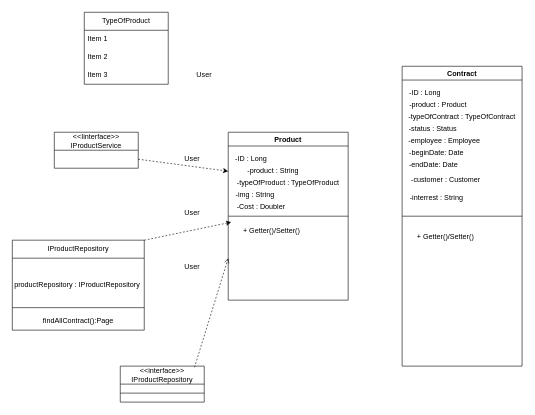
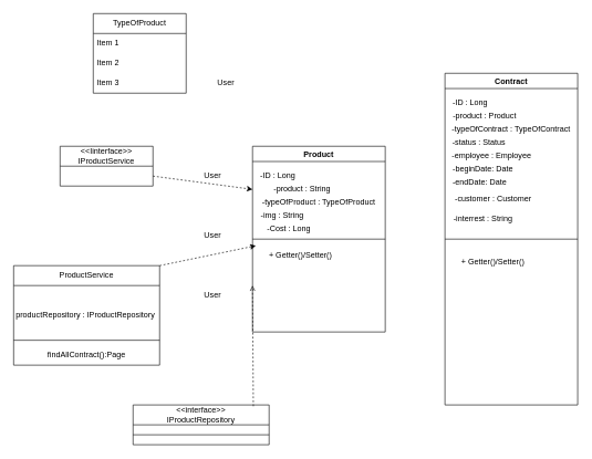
  <mxCell id="0" />
  <mxCell id="1" parent="0" />
  <mxCell id="2" value="Product" style="swimlane;whiteSpace=wrap;html=1;" vertex="1" parent="1"><mxGeometry x="380" y="220" width="200" height="280" as="geometry" /></mxCell>
  <mxCell id="3" value="-product : String" style="text;html=1;strokeColor=none;fillColor=none;align=center;verticalAlign=middle;whiteSpace=wrap;rounded=0;" vertex="1" parent="2"><mxGeometry y="50" width="150" height="30" as="geometry" /></mxCell>
  <mxCell id="4" value="-typeOfProduct : TypeOfProduct" style="text;html=1;strokeColor=none;fillColor=none;align=center;verticalAlign=middle;whiteSpace=wrap;rounded=0;" vertex="1" parent="2"><mxGeometry x="5" y="70" width="190" height="30" as="geometry" /></mxCell>
  <mxCell id="5" value="-img : String" style="text;html=1;strokeColor=none;fillColor=none;align=center;verticalAlign=middle;whiteSpace=wrap;rounded=0;" vertex="1" parent="2"><mxGeometry x="5" y="90" width="80" height="30" as="geometry" /></mxCell>
- <mxCell id="6" value="-Cost : Doubler" style="text;html=1;strokeColor=none;fillColor=none;align=center;verticalAlign=middle;whiteSpace=wrap;rounded=0;" vertex="1" parent="2"><mxGeometry x="5" y="110" width="100" height="30" as="geometry" /></mxCell>
+ <mxCell id="6" value="-Cost : Long" style="text;html=1;strokeColor=none;fillColor=none;align=center;verticalAlign=middle;whiteSpace=wrap;rounded=0;" vertex="1" parent="2"><mxGeometry x="5" y="110" width="100" height="30" as="geometry" /></mxCell>
  <mxCell id="7" value="-ID : Long&amp;nbsp;" style="text;html=1;strokeColor=none;fillColor=none;align=center;verticalAlign=middle;whiteSpace=wrap;rounded=0;" vertex="1" parent="2"><mxGeometry x="10" y="30" width="60" height="30" as="geometry" /></mxCell>
  <mxCell id="8" value="+ Getter()/Setter()" style="text;html=1;strokeColor=none;fillColor=none;align=center;verticalAlign=middle;whiteSpace=wrap;rounded=0;" vertex="1" parent="2"><mxGeometry x="5" y="150" width="135" height="30" as="geometry" /></mxCell>
  <mxCell id="9" value="" style="endArrow=none;html=1;rounded=0;entryX=1;entryY=0.5;entryDx=0;entryDy=0;exitX=0;exitY=0.5;exitDx=0;exitDy=0;" edge="1" parent="1" source="2" target="2"><mxGeometry width="50" height="50" relative="1" as="geometry"><mxPoint x="400" y="1065" as="sourcePoint" /><mxPoint x="450" y="1015" as="targetPoint" /></mxGeometry></mxCell>
  <mxCell id="10" value="Contract" style="swimlane;whiteSpace=wrap;html=1;" vertex="1" parent="1"><mxGeometry x="670" y="110" width="200" height="500" as="geometry" /></mxCell>
  <mxCell id="11" value="-product : Product" style="text;html=1;strokeColor=none;fillColor=none;align=center;verticalAlign=middle;whiteSpace=wrap;rounded=0;" vertex="1" parent="10"><mxGeometry x="-15" y="50" width="150" height="30" as="geometry" /></mxCell>
  <mxCell id="12" value="-typeOfContract : TypeOfContract" style="text;html=1;strokeColor=none;fillColor=none;align=center;verticalAlign=middle;whiteSpace=wrap;rounded=0;" vertex="1" parent="10"><mxGeometry x="5" y="70" width="190" height="30" as="geometry" /></mxCell>
  <mxCell id="13" value="-status : Status" style="text;html=1;strokeColor=none;fillColor=none;align=center;verticalAlign=middle;whiteSpace=wrap;rounded=0;" vertex="1" parent="10"><mxGeometry x="-16" y="90" width="135" height="30" as="geometry" /></mxCell>
  <mxCell id="14" value="-employee : Employee" style="text;html=1;strokeColor=none;fillColor=none;align=center;verticalAlign=middle;whiteSpace=wrap;rounded=0;" vertex="1" parent="10"><mxGeometry x="-7.5" y="110" width="155" height="30" as="geometry" /></mxCell>
  <mxCell id="15" value="-ID : Long&amp;nbsp;" style="text;html=1;strokeColor=none;fillColor=none;align=center;verticalAlign=middle;whiteSpace=wrap;rounded=0;" vertex="1" parent="10"><mxGeometry x="10" y="30" width="60" height="30" as="geometry" /></mxCell>
  <mxCell id="16" value="+ Getter()/Setter()" style="text;html=1;strokeColor=none;fillColor=none;align=center;verticalAlign=middle;whiteSpace=wrap;rounded=0;" vertex="1" parent="10"><mxGeometry x="5" y="270" width="135" height="30" as="geometry" /></mxCell>
  <mxCell id="17" value="-beginDate: Date" style="text;html=1;strokeColor=none;fillColor=none;align=center;verticalAlign=middle;whiteSpace=wrap;rounded=0;" vertex="1" parent="10"><mxGeometry x="5" y="130" width="105" height="30" as="geometry" /></mxCell>
  <mxCell id="18" value="-endDate: Date" style="text;html=1;strokeColor=none;fillColor=none;align=center;verticalAlign=middle;whiteSpace=wrap;rounded=0;" vertex="1" parent="10"><mxGeometry y="150" width="105" height="30" as="geometry" /></mxCell>
  <mxCell id="19" value="-customer : Customer" style="text;html=1;strokeColor=none;fillColor=none;align=center;verticalAlign=middle;whiteSpace=wrap;rounded=0;" vertex="1" parent="10"><mxGeometry x="-7.5" y="175" width="160" height="30" as="geometry" /></mxCell>
  <mxCell id="20" value="-interrest : String" style="text;html=1;strokeColor=none;fillColor=none;align=center;verticalAlign=middle;whiteSpace=wrap;rounded=0;" vertex="1" parent="10"><mxGeometry x="-10" y="205" width="135" height="30" as="geometry" /></mxCell>
  <mxCell id="21" value="" style="endArrow=none;html=1;rounded=0;entryX=0;entryY=0.5;entryDx=0;entryDy=0;exitX=1;exitY=0.5;exitDx=0;exitDy=0;" edge="1" parent="1" source="10" target="10"><mxGeometry width="50" height="50" relative="1" as="geometry"><mxPoint x="620" y="420" as="sourcePoint" /><mxPoint x="670" y="370" as="targetPoint" /></mxGeometry></mxCell>
- <mxCell id="22" value="&amp;lt;&amp;lt;interface&amp;gt;&amp;gt;&lt;br&gt;IProductRepository" style="swimlane;fontStyle=0;childLayout=stackLayout;horizontal=1;startSize=30;horizontalStack=0;resizeParent=1;resizeParentMax=0;resizeLast=0;collapsible=1;marginBottom=0;whiteSpace=wrap;html=1;" vertex="1" parent="1"><mxGeometry x="200" y="610" width="140" height="60" as="geometry" /></mxCell>
- <mxCell id="23" value="IProductRepository" style="swimlane;fontStyle=0;childLayout=stackLayout;horizontal=1;startSize=30;horizontalStack=0;resizeParent=1;resizeParentMax=0;resizeLast=0;collapsible=1;marginBottom=0;whiteSpace=wrap;html=1;" vertex="1" parent="1"><mxGeometry x="20" y="400" width="220" height="150" as="geometry" /></mxCell>
+ <mxCell id="22" value="&amp;lt;&amp;lt;interface&amp;gt;&amp;gt;&lt;br&gt;IProductRepository" style="swimlane;fontStyle=0;childLayout=stackLayout;horizontal=1;startSize=30;horizontalStack=0;resizeParent=1;resizeParentMax=0;resizeLast=0;collapsible=1;marginBottom=0;whiteSpace=wrap;html=1;" vertex="1" parent="1"><mxGeometry x="200" y="610" width="205" height="60" as="geometry" /></mxCell>
+ <mxCell id="23" value="ProductService" style="swimlane;fontStyle=0;childLayout=stackLayout;horizontal=1;startSize=30;horizontalStack=0;resizeParent=1;resizeParentMax=0;resizeLast=0;collapsible=1;marginBottom=0;whiteSpace=wrap;html=1;" vertex="1" parent="1"><mxGeometry x="20" y="400" width="220" height="150" as="geometry" /></mxCell>
  <mxCell id="24" value="productRepository : IProductRepository&amp;nbsp;" style="text;html=1;strokeColor=none;fillColor=none;align=center;verticalAlign=middle;whiteSpace=wrap;rounded=0;" vertex="1" parent="23"><mxGeometry y="30" width="220" height="90" as="geometry" /></mxCell>
  <mxCell id="25" value="findAllContract():Page" style="text;html=1;strokeColor=none;fillColor=none;align=center;verticalAlign=middle;whiteSpace=wrap;rounded=0;" vertex="1" parent="23"><mxGeometry y="120" width="220" height="30" as="geometry" /></mxCell>
  <mxCell id="26" value="&amp;lt;&amp;lt;Iinterface&amp;gt;&amp;gt;&lt;br&gt;IProductService" style="swimlane;fontStyle=0;childLayout=stackLayout;horizontal=1;startSize=30;horizontalStack=0;resizeParent=1;resizeParentMax=0;resizeLast=0;collapsible=1;marginBottom=0;whiteSpace=wrap;html=1;" vertex="1" parent="1"><mxGeometry x="90" y="220" width="140" height="60" as="geometry" /></mxCell>
  <mxCell id="27" value="TypeOfProduct" style="swimlane;fontStyle=0;childLayout=stackLayout;horizontal=1;startSize=30;horizontalStack=0;resizeParent=1;resizeParentMax=0;resizeLast=0;collapsible=1;marginBottom=0;whiteSpace=wrap;html=1;" vertex="1" parent="1"><mxGeometry x="140" y="20" width="140" height="120" as="geometry" /></mxCell>
  <mxCell id="28" value="Item 1" style="text;strokeColor=none;fillColor=none;align=left;verticalAlign=middle;spacingLeft=4;spacingRight=4;overflow=hidden;points=[[0,0.5],[1,0.5]];portConstraint=eastwest;rotatable=0;whiteSpace=wrap;html=1;" vertex="1" parent="27"><mxGeometry y="30" width="140" height="30" as="geometry" /></mxCell>
  <mxCell id="29" value="Item 2" style="text;strokeColor=none;fillColor=none;align=left;verticalAlign=middle;spacingLeft=4;spacingRight=4;overflow=hidden;points=[[0,0.5],[1,0.5]];portConstraint=eastwest;rotatable=0;whiteSpace=wrap;html=1;" vertex="1" parent="27"><mxGeometry y="60" width="140" height="30" as="geometry" /></mxCell>
  <mxCell id="30" value="Item 3" style="text;strokeColor=none;fillColor=none;align=left;verticalAlign=middle;spacingLeft=4;spacingRight=4;overflow=hidden;points=[[0,0.5],[1,0.5]];portConstraint=eastwest;rotatable=0;whiteSpace=wrap;html=1;" vertex="1" parent="27"><mxGeometry y="90" width="140" height="30" as="geometry" /></mxCell>
  <mxCell id="31" value="" style="endArrow=none;html=1;rounded=0;entryX=1;entryY=0.75;entryDx=0;entryDy=0;exitX=0;exitY=0.75;exitDx=0;exitDy=0;" edge="1" parent="1" source="22" target="22"><mxGeometry width="50" height="50" relative="1" as="geometry"><mxPoint x="150" y="650" as="sourcePoint" /><mxPoint x="200" y="600" as="targetPoint" /></mxGeometry></mxCell>
  <mxCell id="32" value="" style="endArrow=none;html=1;rounded=0;entryX=1;entryY=0.75;entryDx=0;entryDy=0;exitX=0;exitY=0.75;exitDx=0;exitDy=0;" edge="1" parent="1" source="23" target="23"><mxGeometry width="50" height="50" relative="1" as="geometry"><mxPoint x="180" y="470" as="sourcePoint" /><mxPoint y="420" as="targetPoint" x="230" /></mxGeometry></mxCell>
  <mxCell id="33" value="" style="endArrow=open;html=1;rounded=0;entryX=0;entryY=0.75;entryDx=0;entryDy=0;exitX=0.884;exitY=0.033;exitDx=0;exitDy=0;exitPerimeter=0;dashed=1;" edge="1" parent="1" source="22" target="2"><mxGeometry width="50" height="50" relative="1" as="geometry"><mxPoint x="280" y="540" as="sourcePoint" /><mxPoint x="330" y="490" as="targetPoint" /></mxGeometry></mxCell>
  <mxCell id="34" value="" style="endArrow=classic;html=1;rounded=0;entryX=0;entryY=0;entryDx=0;entryDy=0;exitX=1;exitY=0;exitDx=0;exitDy=0;dashed=1;" edge="1" parent="1" source="23" target="8"><mxGeometry width="50" height="50" relative="1" as="geometry"><mxPoint x="300" y="400" as="sourcePoint" /><mxPoint x="350" y="350" as="targetPoint" /></mxGeometry></mxCell>
  <mxCell id="35" value="" style="endArrow=classic;html=1;rounded=0;entryX=0;entryY=0.5;entryDx=0;entryDy=0;exitX=1;exitY=0.5;exitDx=0;exitDy=0;dashed=1;" edge="1" parent="1" target="3"><mxGeometry width="50" height="50" relative="1" as="geometry"><mxPoint y="265" as="sourcePoint" x="230" /><mxPoint x="345" y="270" as="targetPoint" /></mxGeometry></mxCell>
  <mxCell id="36" value="User" style="text;html=1;strokeColor=none;fillColor=none;align=center;verticalAlign=middle;whiteSpace=wrap;rounded=0;" vertex="1" parent="1"><mxGeometry x="310" y="110" width="60" height="30" as="geometry" /></mxCell>
  <mxCell id="37" value="User" style="text;html=1;strokeColor=none;fillColor=none;align=center;verticalAlign=middle;whiteSpace=wrap;rounded=0;" vertex="1" parent="1"><mxGeometry x="290" y="250" width="60" height="30" as="geometry" /></mxCell>
  <mxCell id="38" value="User" style="text;html=1;strokeColor=none;fillColor=none;align=center;verticalAlign=middle;whiteSpace=wrap;rounded=0;" vertex="1" parent="1"><mxGeometry x="290" y="430" width="60" height="30" as="geometry" /></mxCell>
  <mxCell id="39" value="User" style="text;html=1;strokeColor=none;fillColor=none;align=center;verticalAlign=middle;whiteSpace=wrap;rounded=0;" vertex="1" parent="1"><mxGeometry x="290" y="340" width="60" height="30" as="geometry" /></mxCell>
